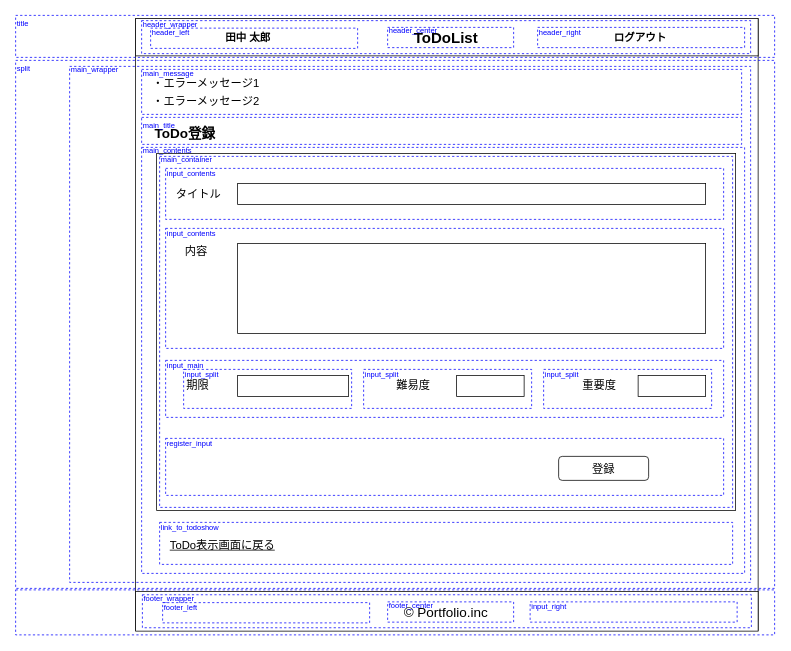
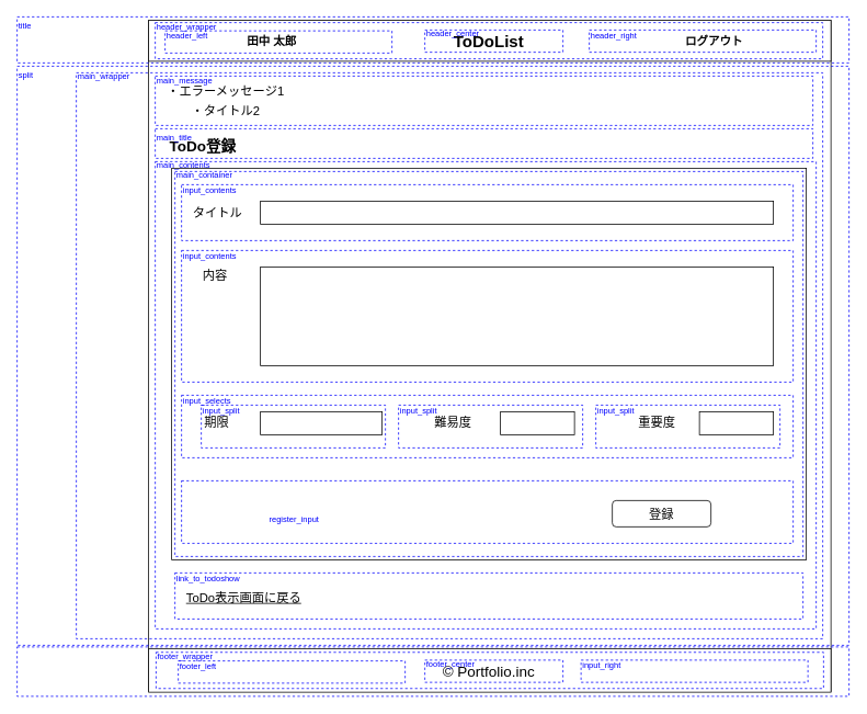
  <mxCell id="0" />
  <mxCell id="1" parent="0" />
  <mxCell id="2" value="" style="group" parent="1" vertex="1" connectable="0"><mxGeometry y="24" width="830" height="817" as="geometry" x="180" /></mxCell>
  <mxCell id="3" value="" style="rounded=0;whiteSpace=wrap;html=1;" parent="2" vertex="1"><mxGeometry y="0.5" width="830" height="815.5" as="geometry" /></mxCell>
  <mxCell id="4" value="" style="rounded=0;whiteSpace=wrap;html=1;" parent="2" vertex="1"><mxGeometry width="830" height="50" as="geometry" /></mxCell>
  <mxCell id="5" value="&lt;b&gt;&lt;font style=&quot;font-size: 20px&quot;&gt;ToDoList&lt;/font&gt;&lt;/b&gt;" style="text;html=1;strokeColor=none;fillColor=none;align=center;verticalAlign=middle;whiteSpace=wrap;rounded=0;strokeWidth=4;" parent="2" vertex="1"><mxGeometry x="334" y="10" width="160" height="30" as="geometry" /></mxCell>
  <mxCell id="6" value="" style="rounded=0;whiteSpace=wrap;html=1;" parent="2" vertex="1"><mxGeometry y="764" width="830" height="53" as="geometry" /></mxCell>
  <mxCell id="7" value="&lt;font style=&quot;font-size: 18px&quot;&gt;© Portfolio.inc&lt;/font&gt;" style="text;html=1;strokeColor=none;fillColor=none;align=center;verticalAlign=middle;whiteSpace=wrap;rounded=0;fontSize=20;" parent="2" vertex="1"><mxGeometry x="298" y="780.5" width="232" height="20" as="geometry" /></mxCell>
  <mxCell id="8" value="&lt;span style=&quot;font-size: 14px;&quot;&gt;&lt;b style=&quot;font-size: 14px;&quot;&gt;田中 太郎&lt;/b&gt;&lt;/span&gt;" style="text;html=1;strokeColor=none;fillColor=none;align=center;verticalAlign=middle;whiteSpace=wrap;rounded=0;fontSize=14;" parent="2" vertex="1"><mxGeometry x="100" y="16" width="100" height="20" as="geometry" /></mxCell>
- <mxCell id="9" value="&lt;b&gt;ログアウト&lt;/b&gt;" style="text;html=1;strokeColor=none;fillColor=none;align=center;verticalAlign=middle;whiteSpace=wrap;rounded=0;fontSize=14;" parent="2" vertex="1"><mxGeometry x="623" y="15" width="100" height="20" as="geometry" /></mxCell>
+ <mxCell id="9" value="&lt;b&gt;ログアウト&lt;/b&gt;" style="text;html=1;strokeColor=none;fillColor=none;align=center;verticalAlign=middle;whiteSpace=wrap;rounded=0;fontSize=14;" parent="2" vertex="1"><mxGeometry x="638" y="15" width="100" height="20" as="geometry" /></mxCell>
  <mxCell id="10" value="" style="rounded=0;whiteSpace=wrap;html=1;fillColor=none;" parent="2" vertex="1"><mxGeometry x="28" y="180" width="772" height="476" as="geometry" /></mxCell>
  <mxCell id="11" value="&lt;font size=&quot;1&quot;&gt;&lt;b style=&quot;font-size: 18px&quot;&gt;ToDo登録&lt;/b&gt;&lt;/font&gt;" style="text;html=1;strokeColor=none;fillColor=none;align=center;verticalAlign=middle;whiteSpace=wrap;rounded=0;fontSize=17;" parent="2" vertex="1"><mxGeometry x="16" y="144" width="100" height="20" as="geometry" /></mxCell>
  <mxCell id="12" value="タイトル" style="text;html=1;strokeColor=none;fillColor=none;align=left;verticalAlign=middle;whiteSpace=wrap;rounded=0;fontSize=15;" parent="2" vertex="1"><mxGeometry x="52" y="224" width="82" height="20" as="geometry" /></mxCell>
  <mxCell id="13" value="内容" style="text;html=1;strokeColor=none;fillColor=none;align=left;verticalAlign=middle;whiteSpace=wrap;rounded=0;fontSize=15;" parent="2" vertex="1"><mxGeometry x="64" y="300" width="128" height="20" as="geometry" /></mxCell>
  <mxCell id="14" value="" style="rounded=0;whiteSpace=wrap;html=1;fontSize=15;" parent="2" vertex="1"><mxGeometry x="136" y="220" width="624" height="28" as="geometry" /></mxCell>
  <mxCell id="15" value="" style="rounded=0;whiteSpace=wrap;html=1;fontSize=15;" parent="2" vertex="1"><mxGeometry x="136" y="300" width="624" height="120" as="geometry" /></mxCell>
  <mxCell id="16" value="期限" style="text;html=1;strokeColor=none;fillColor=none;align=left;verticalAlign=middle;whiteSpace=wrap;rounded=0;fontSize=15;" parent="2" vertex="1"><mxGeometry x="66" y="479" width="40" height="20" as="geometry" /></mxCell>
  <mxCell id="17" value="" style="rounded=0;whiteSpace=wrap;html=1;fontSize=15;" parent="2" vertex="1"><mxGeometry x="136" y="476" width="148" height="28" as="geometry" /></mxCell>
  <mxCell id="18" value="登録" style="rounded=1;whiteSpace=wrap;html=1;fontSize=15;align=center;" parent="2" vertex="1"><mxGeometry x="564" y="584" width="120" height="32" as="geometry" /></mxCell>
  <mxCell id="19" value="・エラーメッセージ1" style="text;html=1;strokeColor=none;fillColor=none;align=center;verticalAlign=middle;whiteSpace=wrap;rounded=0;fontSize=15;" parent="2" vertex="1"><mxGeometry x="16" y="76" width="156" height="20" as="geometry" /></mxCell>
- <mxCell id="20" value="・エラーメッセージ2" style="text;html=1;strokeColor=none;fillColor=none;align=center;verticalAlign=middle;whiteSpace=wrap;rounded=0;fontSize=15;" parent="2" vertex="1"><mxGeometry x="16" y="100" width="156" height="20" as="geometry" /></mxCell>
+ <mxCell id="20" value="・タイトル2" style="text;html=1;strokeColor=none;fillColor=none;align=center;verticalAlign=middle;whiteSpace=wrap;rounded=0;fontSize=15;" parent="2" vertex="1"><mxGeometry x="16" y="100" width="156" height="20" as="geometry" /></mxCell>
  <mxCell id="21" value="ToDo表示画面に戻る" style="text;html=1;strokeColor=none;fillColor=none;align=left;verticalAlign=middle;whiteSpace=wrap;rounded=0;fontSize=15;fontStyle=4" parent="2" vertex="1"><mxGeometry x="44" y="692" width="376" height="20" as="geometry" /></mxCell>
  <mxCell id="22" value="難易度" style="text;html=1;strokeColor=none;fillColor=none;align=left;verticalAlign=middle;whiteSpace=wrap;rounded=0;fontSize=15;" parent="2" vertex="1"><mxGeometry x="346" y="479" width="56" height="20" as="geometry" /></mxCell>
  <mxCell id="23" value="" style="rounded=0;whiteSpace=wrap;html=1;fontSize=15;" parent="2" vertex="1"><mxGeometry x="428" y="476" width="90" height="28" as="geometry" /></mxCell>
  <mxCell id="24" value="重要度" style="text;html=1;strokeColor=none;fillColor=none;align=left;verticalAlign=middle;whiteSpace=wrap;rounded=0;fontSize=15;" parent="2" vertex="1"><mxGeometry x="594" y="479" width="56" height="20" as="geometry" /></mxCell>
  <mxCell id="25" value="" style="rounded=0;whiteSpace=wrap;html=1;fontSize=15;" parent="2" vertex="1"><mxGeometry x="670" y="476" width="90" height="28" as="geometry" /></mxCell>
  <mxCell id="26" value="" style="rounded=0;whiteSpace=wrap;html=1;fillColor=none;fontSize=14;strokeColor=#0000FF;dashed=1;" parent="1" vertex="1"><mxGeometry x="20" y="20" width="1012" height="56" as="geometry" /></mxCell>
  <mxCell id="27" value="" style="rounded=0;whiteSpace=wrap;html=1;fillColor=none;fontSize=14;strokeColor=#0000FF;dashed=1;" parent="1" vertex="1"><mxGeometry x="20" y="80" width="1012" height="704" as="geometry" /></mxCell>
  <mxCell id="28" value="" style="rounded=0;whiteSpace=wrap;html=1;fillColor=none;fontSize=14;strokeColor=#0000FF;dashed=1;" parent="1" vertex="1"><mxGeometry x="20" y="786" width="1012" height="60" as="geometry" /></mxCell>
  <mxCell id="29" value="title" style="text;html=1;strokeColor=none;fillColor=none;align=left;verticalAlign=middle;whiteSpace=wrap;rounded=0;dashed=1;fontSize=10;fontColor=#0000FF;" parent="1" vertex="1"><mxGeometry x="20" y="20" width="40" height="20" as="geometry" /></mxCell>
  <mxCell id="30" value="split" style="text;html=1;strokeColor=none;fillColor=none;align=left;verticalAlign=middle;whiteSpace=wrap;rounded=0;dashed=1;fontSize=10;fontColor=#0000FF;" parent="1" vertex="1"><mxGeometry x="20" y="80" width="40" height="20" as="geometry" /></mxCell>
  <mxCell id="31" value="" style="rounded=0;whiteSpace=wrap;html=1;dashed=1;fillColor=none;strokeColor=#0000FF;" parent="1" vertex="1"><mxGeometry x="92" y="88" width="908" height="688" as="geometry" /></mxCell>
  <mxCell id="32" value="main_wrapper" style="text;html=1;strokeColor=none;fillColor=none;align=left;verticalAlign=middle;whiteSpace=wrap;rounded=0;dashed=1;fontSize=10;fontColor=#0000FF;" parent="1" vertex="1"><mxGeometry x="92" y="88" width="84" height="8" as="geometry" /></mxCell>
  <mxCell id="33" value="header_center" style="text;html=1;strokeColor=none;fillColor=none;align=left;verticalAlign=middle;whiteSpace=wrap;rounded=0;dashed=1;fontSize=10;fontColor=#0000FF;" parent="1" vertex="1"><mxGeometry x="516" y="34" width="96" height="11" as="geometry" /></mxCell>
  <mxCell id="34" value="" style="rounded=0;whiteSpace=wrap;html=1;fillColor=none;fontSize=14;strokeColor=#0000FF;dashed=1;" parent="1" vertex="1"><mxGeometry x="516" y="36" width="168" height="27" as="geometry" /></mxCell>
  <mxCell id="35" value="" style="rounded=0;whiteSpace=wrap;html=1;fillColor=none;fontSize=14;strokeColor=#0000FF;dashed=1;" parent="1" vertex="1"><mxGeometry x="200" y="37" width="276" height="27" as="geometry" /></mxCell>
  <mxCell id="36" value="header_left" style="text;html=1;strokeColor=none;fillColor=none;align=left;verticalAlign=middle;whiteSpace=wrap;rounded=0;dashed=1;fontSize=10;fontColor=#0000FF;" parent="1" vertex="1"><mxGeometry x="200" y="37" width="72" height="11" as="geometry" /></mxCell>
  <mxCell id="37" value="header_right" style="text;html=1;strokeColor=none;fillColor=none;align=left;verticalAlign=middle;whiteSpace=wrap;rounded=0;dashed=1;fontSize=10;fontColor=#0000FF;" parent="1" vertex="1"><mxGeometry x="716" y="36" width="72" height="11" as="geometry" /></mxCell>
  <mxCell id="38" value="" style="rounded=0;whiteSpace=wrap;html=1;fillColor=none;fontSize=14;strokeColor=#0000FF;dashed=1;" parent="1" vertex="1"><mxGeometry x="716" y="36" width="276" height="27" as="geometry" /></mxCell>
  <mxCell id="39" value="" style="rounded=0;whiteSpace=wrap;html=1;fillColor=none;fontSize=14;strokeColor=#0000FF;dashed=1;" parent="1" vertex="1"><mxGeometry x="188" y="27" width="812" height="44" as="geometry" /></mxCell>
  <mxCell id="40" value="header_wrapper" style="text;html=1;strokeColor=none;fillColor=none;align=left;verticalAlign=middle;whiteSpace=wrap;rounded=0;dashed=1;fontSize=10;fontColor=#0000FF;" parent="1" vertex="1"><mxGeometry x="188" y="28" width="84" height="8" as="geometry" /></mxCell>
  <mxCell id="41" value="" style="rounded=0;whiteSpace=wrap;html=1;fillColor=none;fontSize=14;strokeColor=#0000FF;dashed=1;" parent="1" vertex="1"><mxGeometry x="516" y="802" width="168" height="27" as="geometry" /></mxCell>
  <mxCell id="42" value="" style="rounded=0;whiteSpace=wrap;html=1;fillColor=none;fontSize=14;strokeColor=#0000FF;dashed=1;" parent="1" vertex="1"><mxGeometry x="189" y="792.5" width="812" height="44" as="geometry" /></mxCell>
  <mxCell id="43" value="footer_center" style="text;html=1;strokeColor=none;fillColor=none;align=left;verticalAlign=middle;whiteSpace=wrap;rounded=0;dashed=1;fontSize=10;fontColor=#0000FF;" parent="1" vertex="1"><mxGeometry x="516" y="800" width="96" height="11" as="geometry" /></mxCell>
  <mxCell id="44" value="" style="rounded=0;whiteSpace=wrap;html=1;fillColor=none;fontSize=14;strokeColor=#0000FF;dashed=1;" parent="1" vertex="1"><mxGeometry x="216" y="803" width="276" height="27" as="geometry" /></mxCell>
  <mxCell id="45" value="footer_left" style="text;html=1;strokeColor=none;fillColor=none;align=left;verticalAlign=middle;whiteSpace=wrap;rounded=0;dashed=1;fontSize=10;fontColor=#0000FF;" parent="1" vertex="1"><mxGeometry x="216" y="803" width="72" height="11" as="geometry" /></mxCell>
  <mxCell id="46" value="input_right" style="text;html=1;strokeColor=none;fillColor=none;align=left;verticalAlign=middle;whiteSpace=wrap;rounded=0;dashed=1;fontSize=10;fontColor=#0000FF;" parent="1" vertex="1"><mxGeometry x="706" y="802" width="72" height="11" as="geometry" /></mxCell>
  <mxCell id="47" value="" style="rounded=0;whiteSpace=wrap;html=1;fillColor=none;fontSize=14;strokeColor=#0000FF;dashed=1;" parent="1" vertex="1"><mxGeometry x="706" y="802" width="276" height="27" as="geometry" /></mxCell>
  <mxCell id="48" value="footer_wrapper" style="text;html=1;strokeColor=none;fillColor=none;align=left;verticalAlign=middle;whiteSpace=wrap;rounded=0;dashed=1;fontSize=10;fontColor=#0000FF;" parent="1" vertex="1"><mxGeometry x="189" y="792.5" width="84" height="8" as="geometry" /></mxCell>
  <mxCell id="49" value="" style="rounded=0;whiteSpace=wrap;html=1;dashed=1;fillColor=none;strokeColor=#0000FF;" parent="1" vertex="1"><mxGeometry x="188" y="196" width="804" height="568" as="geometry" /></mxCell>
  <mxCell id="50" value="" style="rounded=0;whiteSpace=wrap;html=1;dashed=1;fillColor=none;strokeColor=#0000FF;" parent="1" vertex="1"><mxGeometry x="212" y="208" width="764" height="468" as="geometry" /></mxCell>
  <mxCell id="51" value="main_contents" style="text;html=1;strokeColor=none;fillColor=none;align=left;verticalAlign=middle;whiteSpace=wrap;rounded=0;dashed=1;fontColor=#0000FF;fontSize=10;" parent="1" vertex="1"><mxGeometry x="188" y="190" width="80" height="20" as="geometry" /></mxCell>
  <mxCell id="52" value="" style="rounded=0;whiteSpace=wrap;html=1;dashed=1;fillColor=none;strokeColor=#0000FF;" parent="1" vertex="1"><mxGeometry x="188" y="156" width="800" height="36" as="geometry" /></mxCell>
  <mxCell id="53" value="main_title" style="text;html=1;strokeColor=none;fillColor=none;align=left;verticalAlign=middle;whiteSpace=wrap;rounded=0;dashed=1;fontColor=#0000FF;fontSize=10;" parent="1" vertex="1"><mxGeometry x="188" y="160" width="84" height="12" as="geometry" /></mxCell>
  <mxCell id="54" value="" style="rounded=0;whiteSpace=wrap;html=1;dashed=1;fillColor=none;strokeColor=#0000FF;" parent="1" vertex="1"><mxGeometry x="188" y="92" width="800" height="60" as="geometry" /></mxCell>
  <mxCell id="55" value="main_message" style="text;html=1;strokeColor=none;fillColor=none;align=left;verticalAlign=middle;whiteSpace=wrap;rounded=0;dashed=1;fontColor=#0000FF;fontSize=10;" parent="1" vertex="1"><mxGeometry x="188" y="89" width="80" height="16" as="geometry" /></mxCell>
  <mxCell id="56" value="" style="rounded=0;whiteSpace=wrap;html=1;dashed=1;fillColor=none;strokeColor=#0000FF;" parent="1" vertex="1"><mxGeometry x="212" y="696" width="764" height="56" as="geometry" /></mxCell>
  <mxCell id="57" value="link_to_todoshow" style="text;html=1;strokeColor=none;fillColor=none;align=left;verticalAlign=middle;whiteSpace=wrap;rounded=0;dashed=1;fontColor=#0000FF;fontSize=10;" parent="1" vertex="1"><mxGeometry x="212" y="696" width="84" height="12" as="geometry" /></mxCell>
  <mxCell id="58" value="" style="rounded=0;whiteSpace=wrap;html=1;dashed=1;fillColor=none;strokeColor=#0000FF;" parent="1" vertex="1"><mxGeometry x="220" y="224" width="744" height="68" as="geometry" /></mxCell>
  <mxCell id="59" value="" style="rounded=0;whiteSpace=wrap;html=1;dashed=1;fillColor=none;strokeColor=#0000FF;" parent="1" vertex="1"><mxGeometry x="220" y="304" width="744" height="160" as="geometry" /></mxCell>
  <mxCell id="60" value="" style="rounded=0;whiteSpace=wrap;html=1;dashed=1;fillColor=none;strokeColor=#0000FF;" parent="1" vertex="1"><mxGeometry x="220" y="480" width="744" height="76" as="geometry" /></mxCell>
  <mxCell id="61" value="input_contents" style="text;html=1;strokeColor=none;fillColor=none;align=left;verticalAlign=middle;whiteSpace=wrap;rounded=0;dashed=1;fontColor=#0000FF;fontSize=10;" parent="1" vertex="1"><mxGeometry x="220" y="224" width="80" height="12" as="geometry" /></mxCell>
  <mxCell id="62" value="input_contents" style="text;html=1;strokeColor=none;fillColor=none;align=left;verticalAlign=middle;whiteSpace=wrap;rounded=0;dashed=1;fontColor=#0000FF;fontSize=10;" parent="1" vertex="1"><mxGeometry x="220" y="304" width="80" height="12" as="geometry" /></mxCell>
- <mxCell id="63" value="input_main" style="text;html=1;strokeColor=none;fillColor=none;align=left;verticalAlign=middle;whiteSpace=wrap;rounded=0;dashed=1;fontColor=#0000FF;fontSize=10;" parent="1" vertex="1"><mxGeometry x="220" y="480" width="80" height="12" as="geometry" /></mxCell>
+ <mxCell id="63" value="input_selects" style="text;html=1;strokeColor=none;fillColor=none;align=left;verticalAlign=middle;whiteSpace=wrap;rounded=0;dashed=1;fontColor=#0000FF;fontSize=10;" parent="1" vertex="1"><mxGeometry x="220" y="480" width="80" height="12" as="geometry" /></mxCell>
  <mxCell id="64" value="" style="rounded=0;whiteSpace=wrap;html=1;dashed=1;fillColor=none;strokeColor=#0000FF;" parent="1" vertex="1"><mxGeometry x="244" y="492" width="224" height="52" as="geometry" /></mxCell>
  <mxCell id="65" value="" style="rounded=0;whiteSpace=wrap;html=1;dashed=1;fillColor=none;strokeColor=#0000FF;" parent="1" vertex="1"><mxGeometry x="484" y="492" width="224" height="52" as="geometry" /></mxCell>
  <mxCell id="66" value="" style="rounded=0;whiteSpace=wrap;html=1;dashed=1;fillColor=none;strokeColor=#0000FF;" parent="1" vertex="1"><mxGeometry x="724" y="492" width="224" height="52" as="geometry" /></mxCell>
  <mxCell id="67" value="input_split" style="text;html=1;strokeColor=none;fillColor=none;align=left;verticalAlign=middle;whiteSpace=wrap;rounded=0;dashed=1;fontColor=#0000FF;fontSize=10;" parent="1" vertex="1"><mxGeometry x="244" y="492" width="80" height="12" as="geometry" /></mxCell>
  <mxCell id="68" value="input_split" style="text;html=1;strokeColor=none;fillColor=none;align=left;verticalAlign=middle;whiteSpace=wrap;rounded=0;dashed=1;fontColor=#0000FF;fontSize=10;" parent="1" vertex="1"><mxGeometry x="484" y="492" width="80" height="12" as="geometry" /></mxCell>
  <mxCell id="69" value="input_split" style="text;html=1;strokeColor=none;fillColor=none;align=left;verticalAlign=middle;whiteSpace=wrap;rounded=0;dashed=1;fontColor=#0000FF;fontSize=10;" parent="1" vertex="1"><mxGeometry x="724" y="492" width="80" height="12" as="geometry" /></mxCell>
  <mxCell id="70" value="" style="rounded=0;whiteSpace=wrap;html=1;dashed=1;fillColor=none;strokeColor=#0000FF;" parent="1" vertex="1"><mxGeometry x="220" y="584" width="744" height="76" as="geometry" /></mxCell>
- <mxCell id="71" value="register_input" style="text;html=1;strokeColor=none;fillColor=none;align=left;verticalAlign=middle;whiteSpace=wrap;rounded=0;dashed=1;fontColor=#0000FF;fontSize=10;" parent="1" vertex="1"><mxGeometry x="220" y="584" width="80" height="12" as="geometry" /></mxCell>
+ <mxCell id="71" value="register_input" style="text;html=1;strokeColor=none;fillColor=none;align=left;verticalAlign=middle;whiteSpace=wrap;rounded=0;dashed=1;fontColor=#0000FF;fontSize=10;" parent="1" vertex="1"><mxGeometry x="325" y="624" width="80" height="12" as="geometry" /></mxCell>
  <mxCell id="72" value="main_container" style="text;html=1;strokeColor=none;fillColor=none;align=left;verticalAlign=middle;whiteSpace=wrap;rounded=0;dashed=1;fontColor=#0000FF;fontSize=10;" parent="1" vertex="1"><mxGeometry x="212" y="206" width="80" height="12" as="geometry" /></mxCell>
